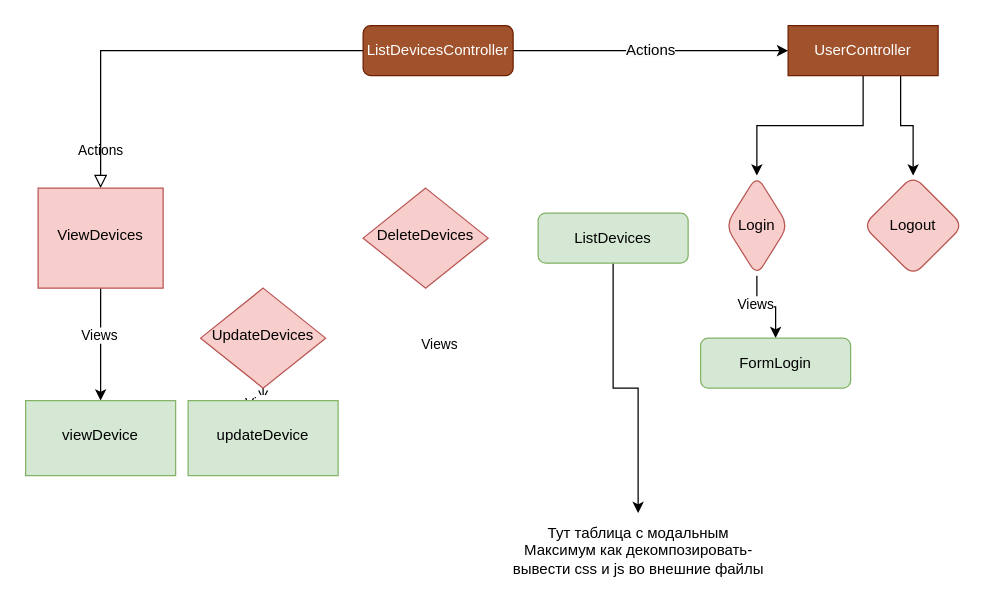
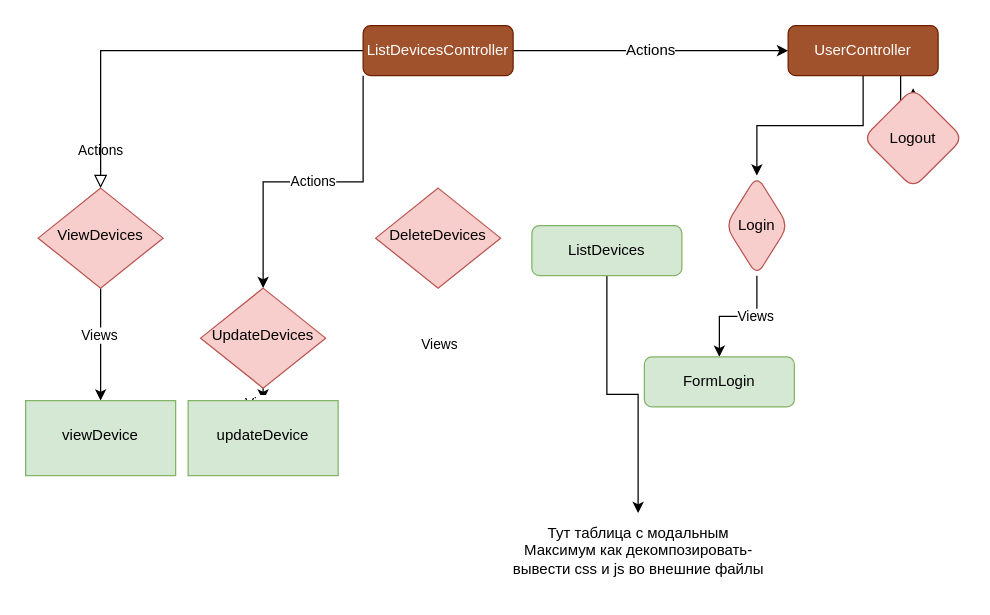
  <mxCell id="0" />
  <mxCell id="1" parent="0" />
  <mxCell id="2" value="Actions" style="rounded=0;html=1;jettySize=auto;orthogonalLoop=1;fontSize=11;endArrow=block;endFill=0;endSize=8;strokeWidth=1;shadow=0;labelBackgroundColor=none;edgeStyle=orthogonalEdgeStyle;" parent="1" source="5" target="8" edge="1"><mxGeometry x="0.812" relative="1" as="geometry"><mxPoint as="offset" /></mxGeometry></mxCell>
  <mxCell id="3" value="&lt;span style=&quot;color: rgb(0, 0, 0); font-family: Helvetica; font-style: normal; font-variant-ligatures: normal; font-variant-caps: normal; font-weight: 400; letter-spacing: normal; orphans: 2; text-align: center; text-indent: 0px; text-transform: none; widows: 2; word-spacing: 0px; -webkit-text-stroke-width: 0px; background-color: rgb(251, 251, 251); text-decoration-thickness: initial; text-decoration-style: initial; text-decoration-color: initial; float: none; display: inline !important;&quot;&gt;&lt;font style=&quot;font-size: 12px;&quot;&gt;Actions&lt;/font&gt;&lt;br&gt;&lt;/span&gt;" style="edgeStyle=orthogonalEdgeStyle;rounded=0;orthogonalLoop=1;jettySize=auto;html=1;" edge="1" parent="1" source="5" target="18"><mxGeometry relative="1" as="geometry"><mxPoint as="offset" /></mxGeometry></mxCell>
+ <mxCell id="4" value="Actions" style="edgeStyle=orthogonalEdgeStyle;rounded=0;orthogonalLoop=1;jettySize=auto;html=1;exitX=0;exitY=1;exitDx=0;exitDy=0;entryX=0.5;entryY=0;entryDx=0;entryDy=0;" edge="1" parent="1" source="5" target="13"><mxGeometry relative="1" as="geometry"><mxPoint as="offset" /></mxGeometry></mxCell>
  <mxCell id="5" value="ListDevicesController" style="rounded=1;whiteSpace=wrap;html=1;fontSize=12;glass=0;strokeWidth=1;shadow=0;fillColor=#a0522d;fontColor=#ffffff;strokeColor=#6D1F00;" parent="1" vertex="1"><mxGeometry x="290" y="20" width="120" height="40" as="geometry" /></mxCell>
  <mxCell id="6" value="" style="edgeStyle=orthogonalEdgeStyle;rounded=0;orthogonalLoop=1;jettySize=auto;html=1;" edge="1" parent="1" source="8" target="24"><mxGeometry relative="1" as="geometry" /></mxCell>
  <mxCell id="7" value="Views" style="edgeLabel;html=1;align=center;verticalAlign=middle;resizable=0;points=[];" vertex="1" connectable="0" parent="6"><mxGeometry x="-0.178" y="-2" relative="1" as="geometry"><mxPoint as="offset" /></mxGeometry></mxCell>
- <mxCell id="8" value="ViewDevices" style="whiteSpace=wrap;html=1;shadow=0;fontFamily=Helvetica;fontSize=12;align=center;strokeWidth=1;spacing=6;spacingTop=-4;fillColor=#f8cecc;strokeColor=#b85450;rounded=0;" parent="1" vertex="1"><mxGeometry x="30" y="150" width="100" height="80" as="geometry" /></mxCell>
+ <mxCell id="8" value="ViewDevices" style="rhombus;whiteSpace=wrap;html=1;shadow=0;fontFamily=Helvetica;fontSize=12;align=center;strokeWidth=1;spacing=6;spacingTop=-4;fillColor=#f8cecc;strokeColor=#b85450;" parent="1" vertex="1"><mxGeometry x="30" y="150" width="100" height="80" as="geometry" /></mxCell>
  <mxCell id="9" style="edgeStyle=orthogonalEdgeStyle;rounded=0;orthogonalLoop=1;jettySize=auto;html=1;exitX=0.5;exitY=1;exitDx=0;exitDy=0;" edge="1" parent="1" source="10" target="15"><mxGeometry relative="1" as="geometry" /></mxCell>
- <mxCell id="10" value="ListDevices" style="rounded=1;whiteSpace=wrap;html=1;fontSize=12;glass=0;strokeWidth=1;shadow=0;fillColor=#d5e8d4;strokeColor=#82b366;" parent="1" vertex="1"><mxGeometry x="430" y="170" width="120" height="40" as="geometry" /></mxCell>
- <mxCell id="11" value="" style="edgeStyle=orthogonalEdgeStyle;rounded=0;orthogonalLoop=1;jettySize=auto;html=1;endArrow=open;" edge="1" parent="1" source="13" target="25"><mxGeometry relative="1" as="geometry" /></mxCell>
+ <mxCell id="10" value="ListDevices" style="rounded=1;whiteSpace=wrap;html=1;fontSize=12;glass=0;strokeWidth=1;shadow=0;fillColor=#d5e8d4;strokeColor=#82b366;" parent="1" vertex="1"><mxGeometry x="425" y="180" width="120" height="40" as="geometry" /></mxCell>
+ <mxCell id="11" value="" style="edgeStyle=orthogonalEdgeStyle;rounded=0;orthogonalLoop=1;jettySize=auto;html=1;" edge="1" parent="1" source="13" target="25"><mxGeometry relative="1" as="geometry" /></mxCell>
  <mxCell id="12" value="Views" style="edgeLabel;html=1;align=center;verticalAlign=middle;resizable=0;points=[];" vertex="1" connectable="0" parent="11"><mxGeometry x="-0.178" y="1" relative="1" as="geometry"><mxPoint as="offset" /></mxGeometry></mxCell>
  <mxCell id="13" value="UpdateDevices" style="rhombus;whiteSpace=wrap;html=1;shadow=0;fontFamily=Helvetica;fontSize=12;align=center;strokeWidth=1;spacing=6;spacingTop=-4;fillColor=#f8cecc;strokeColor=#b85450;" vertex="1" parent="1"><mxGeometry x="160" y="230" width="100" height="80" as="geometry" /></mxCell>
- <mxCell id="14" value="DeleteDevices" style="rhombus;whiteSpace=wrap;html=1;shadow=0;fontFamily=Helvetica;fontSize=12;align=center;strokeWidth=1;spacing=6;spacingTop=-4;fillColor=#f8cecc;strokeColor=#b85450;" vertex="1" parent="1"><mxGeometry x="290" y="150" width="100" height="80" as="geometry" /></mxCell>
+ <mxCell id="14" value="DeleteDevices" style="rhombus;whiteSpace=wrap;html=1;shadow=0;fontFamily=Helvetica;fontSize=12;align=center;strokeWidth=1;spacing=6;spacingTop=-4;fillColor=#f8cecc;strokeColor=#b85450;" vertex="1" parent="1"><mxGeometry x="300" y="150" width="100" height="80" as="geometry" /></mxCell>
  <mxCell id="15" value="Тут таблица c модальным&lt;br&gt;Максимум как декомпозировать-&lt;br&gt;вывести css и js во внешние файлы" style="text;html=1;align=center;verticalAlign=middle;resizable=0;points=[];autosize=1;strokeColor=none;fillColor=none;" vertex="1" parent="1"><mxGeometry x="400" y="410" width="220" height="60" as="geometry" /></mxCell>
  <mxCell id="16" value="" style="edgeStyle=orthogonalEdgeStyle;rounded=0;orthogonalLoop=1;jettySize=auto;html=1;" edge="1" parent="1" source="18" target="21"><mxGeometry relative="1" as="geometry" /></mxCell>
  <mxCell id="17" style="edgeStyle=orthogonalEdgeStyle;rounded=0;orthogonalLoop=1;jettySize=auto;html=1;exitX=0.75;exitY=1;exitDx=0;exitDy=0;" edge="1" parent="1" source="18" target="22"><mxGeometry relative="1" as="geometry" /></mxCell>
- <mxCell id="18" value="UserController" style="whiteSpace=wrap;html=1;fontSize=12;glass=0;strokeWidth=1;shadow=0;fillColor=#a0522d;fontColor=#ffffff;strokeColor=#6D1F00;rounded=0;" vertex="1" parent="1"><mxGeometry x="630" y="20" width="120" height="40" as="geometry" /></mxCell>
+ <mxCell id="18" value="UserController" style="rounded=1;whiteSpace=wrap;html=1;fontSize=12;glass=0;strokeWidth=1;shadow=0;fillColor=#a0522d;fontColor=#ffffff;strokeColor=#6D1F00;" vertex="1" parent="1"><mxGeometry x="630" y="20" width="120" height="40" as="geometry" /></mxCell>
  <mxCell id="19" value="" style="edgeStyle=orthogonalEdgeStyle;rounded=0;orthogonalLoop=1;jettySize=auto;html=1;" edge="1" parent="1" source="21" target="23"><mxGeometry relative="1" as="geometry" /></mxCell>
  <mxCell id="20" value="Views" style="edgeLabel;html=1;align=center;verticalAlign=middle;resizable=0;points=[];" vertex="1" connectable="0" parent="19"><mxGeometry x="-0.32" y="-2" relative="1" as="geometry"><mxPoint as="offset" /></mxGeometry></mxCell>
  <mxCell id="21" value="Login" style="rhombus;whiteSpace=wrap;html=1;fillColor=#f8cecc;strokeColor=#b85450;rounded=1;glass=0;strokeWidth=1;shadow=0;" vertex="1" parent="1"><mxGeometry x="580" y="140" width="50" height="80" as="geometry" /></mxCell>
- <mxCell id="22" value="Logout" style="rhombus;whiteSpace=wrap;html=1;fillColor=#f8cecc;strokeColor=#b85450;rounded=1;glass=0;strokeWidth=1;shadow=0;" vertex="1" parent="1"><mxGeometry x="690" y="140" width="80" height="80" as="geometry" /></mxCell>
- <mxCell id="23" value="FormLogin" style="rounded=1;whiteSpace=wrap;html=1;fontSize=12;glass=0;strokeWidth=1;shadow=0;fillColor=#d5e8d4;strokeColor=#82b366;" vertex="1" parent="1"><mxGeometry x="560" y="270" width="120" height="40" as="geometry" /></mxCell>
+ <mxCell id="22" value="Logout" style="rhombus;whiteSpace=wrap;html=1;fillColor=#f8cecc;strokeColor=#b85450;rounded=1;glass=0;strokeWidth=1;shadow=0;" vertex="1" parent="1"><mxGeometry x="690" y="70" width="80" height="80" as="geometry" /></mxCell>
+ <mxCell id="23" value="FormLogin" style="rounded=1;whiteSpace=wrap;html=1;fontSize=12;glass=0;strokeWidth=1;shadow=0;fillColor=#d5e8d4;strokeColor=#82b366;" vertex="1" parent="1"><mxGeometry x="515" y="285" width="120" height="40" as="geometry" /></mxCell>
  <mxCell id="24" value="viewDevice" style="whiteSpace=wrap;html=1;fillColor=#d5e8d4;strokeColor=#82b366;shadow=0;strokeWidth=1;spacing=6;spacingTop=-4;" vertex="1" parent="1"><mxGeometry x="20" y="320" width="120" height="60" as="geometry" /></mxCell>
  <mxCell id="25" value="updateDevice" style="whiteSpace=wrap;html=1;fillColor=#d5e8d4;strokeColor=#82b366;shadow=0;strokeWidth=1;spacing=6;spacingTop=-4;" vertex="1" parent="1"><mxGeometry x="150" y="320" width="120" height="60" as="geometry" /></mxCell>
  <mxCell id="26" value="Views&lt;br&gt;" style="edgeLabel;html=1;align=center;verticalAlign=middle;resizable=0;points=[];" vertex="1" connectable="0" parent="1"><mxGeometry x="360" y="280" as="geometry"><mxPoint x="-10" y="-6" as="offset" /></mxGeometry></mxCell>
